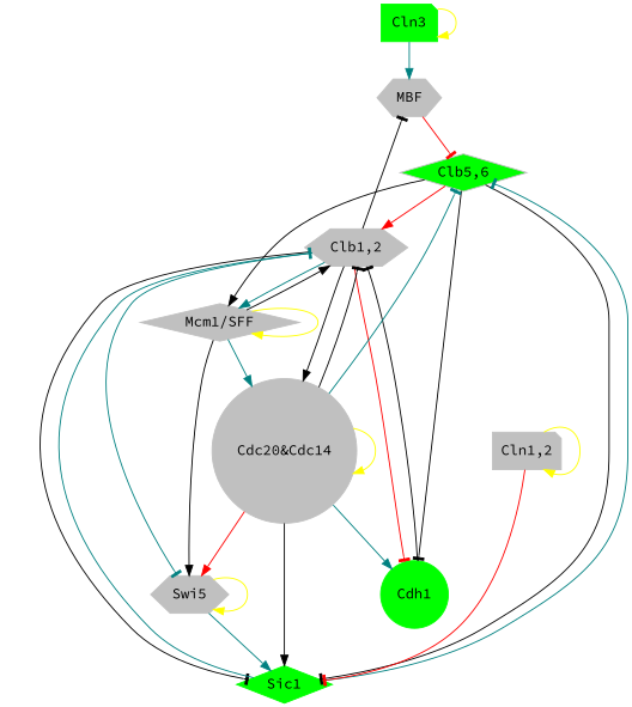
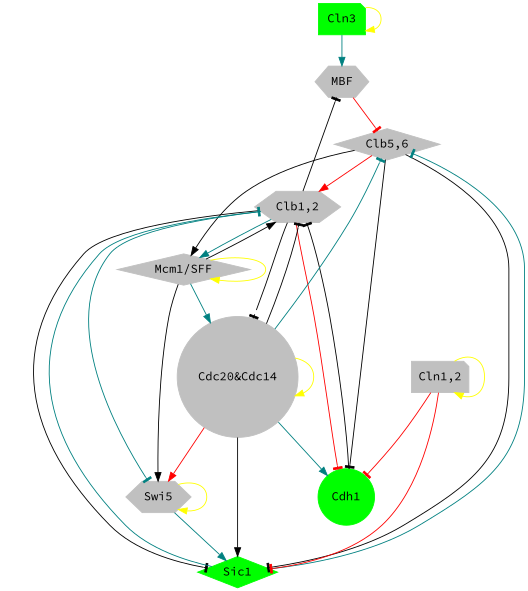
  digraph {
    fontname="Source Code Pro"
    node [color=gray fontname="Source Code Pro" shape=hexagon style=filled]
    edge [arrowhead=normal color=black fontname="Source Code Pro"]
    Cln3 [color=green shape=note]
    MBF
-   "Clb5,6" [shape=diamond fillcolor=green]
+   "Clb5,6" [shape=diamond]
    "Clb1,2"
    Cdh1 [color=green shape=circle]
    "Mcm1/SFF" [shape=diamond]
    Sic1 [color=green shape=diamond]
    "Cdc20&Cdc14" [shape=circle]
    Swi5
    "Cln1,2" [shape=note]
    Cln3 -> Cln3 [color=yellow]
    Cln3 -> MBF [color=teal]
    MBF -> "Clb5,6" [arrowhead=tee color=red]
    "Clb5,6" -> "Clb1,2" [color=red]
    "Clb5,6" -> Cdh1 [arrowhead=tee]
    "Clb5,6" -> "Mcm1/SFF"
    "Clb5,6" -> Sic1 [arrowhead=tee]
    "Clb1,2" -> MBF [arrowhead=tee]
    "Clb1,2" -> Cdh1 [arrowhead=tee color=red]
    "Clb1,2" -> "Mcm1/SFF" [color=teal]
    "Clb1,2" -> Sic1 [arrowhead=tee]
-   "Clb1,2" -> "Cdc20&Cdc14"
+   "Clb1,2" -> "Cdc20&Cdc14" [arrowhead=tee]
    "Clb1,2" -> Swi5 [arrowhead=tee color=teal]
    Cdh1 -> "Clb1,2" [arrowhead=tee]
    "Mcm1/SFF" -> "Clb1,2"
    "Mcm1/SFF" -> "Mcm1/SFF" [color=yellow]
    "Mcm1/SFF" -> "Cdc20&Cdc14" [color=teal]
    "Mcm1/SFF" -> Swi5
    Sic1 -> "Clb5,6" [arrowhead=tee color=teal]
    Sic1 -> "Clb1,2" [arrowhead=tee color=teal]
    "Cdc20&Cdc14" -> "Clb5,6" [arrowhead=tee color=teal]
    "Cdc20&Cdc14" -> "Clb1,2" [arrowhead=tee]
    "Cdc20&Cdc14" -> Cdh1 [color=teal]
    "Cdc20&Cdc14" -> Sic1
    "Cdc20&Cdc14" -> "Cdc20&Cdc14" [color=yellow]
    "Cdc20&Cdc14" -> Swi5 [color=red]
    Swi5 -> Sic1 [color=teal]
    Swi5 -> Swi5 [color=yellow]
+   "Cln1,2" -> Cdh1 [arrowhead=tee color=red]
    "Cln1,2" -> Sic1 [arrowhead=tee color=red]
    "Cln1,2" -> "Cln1,2" [color=yellow]
  }
